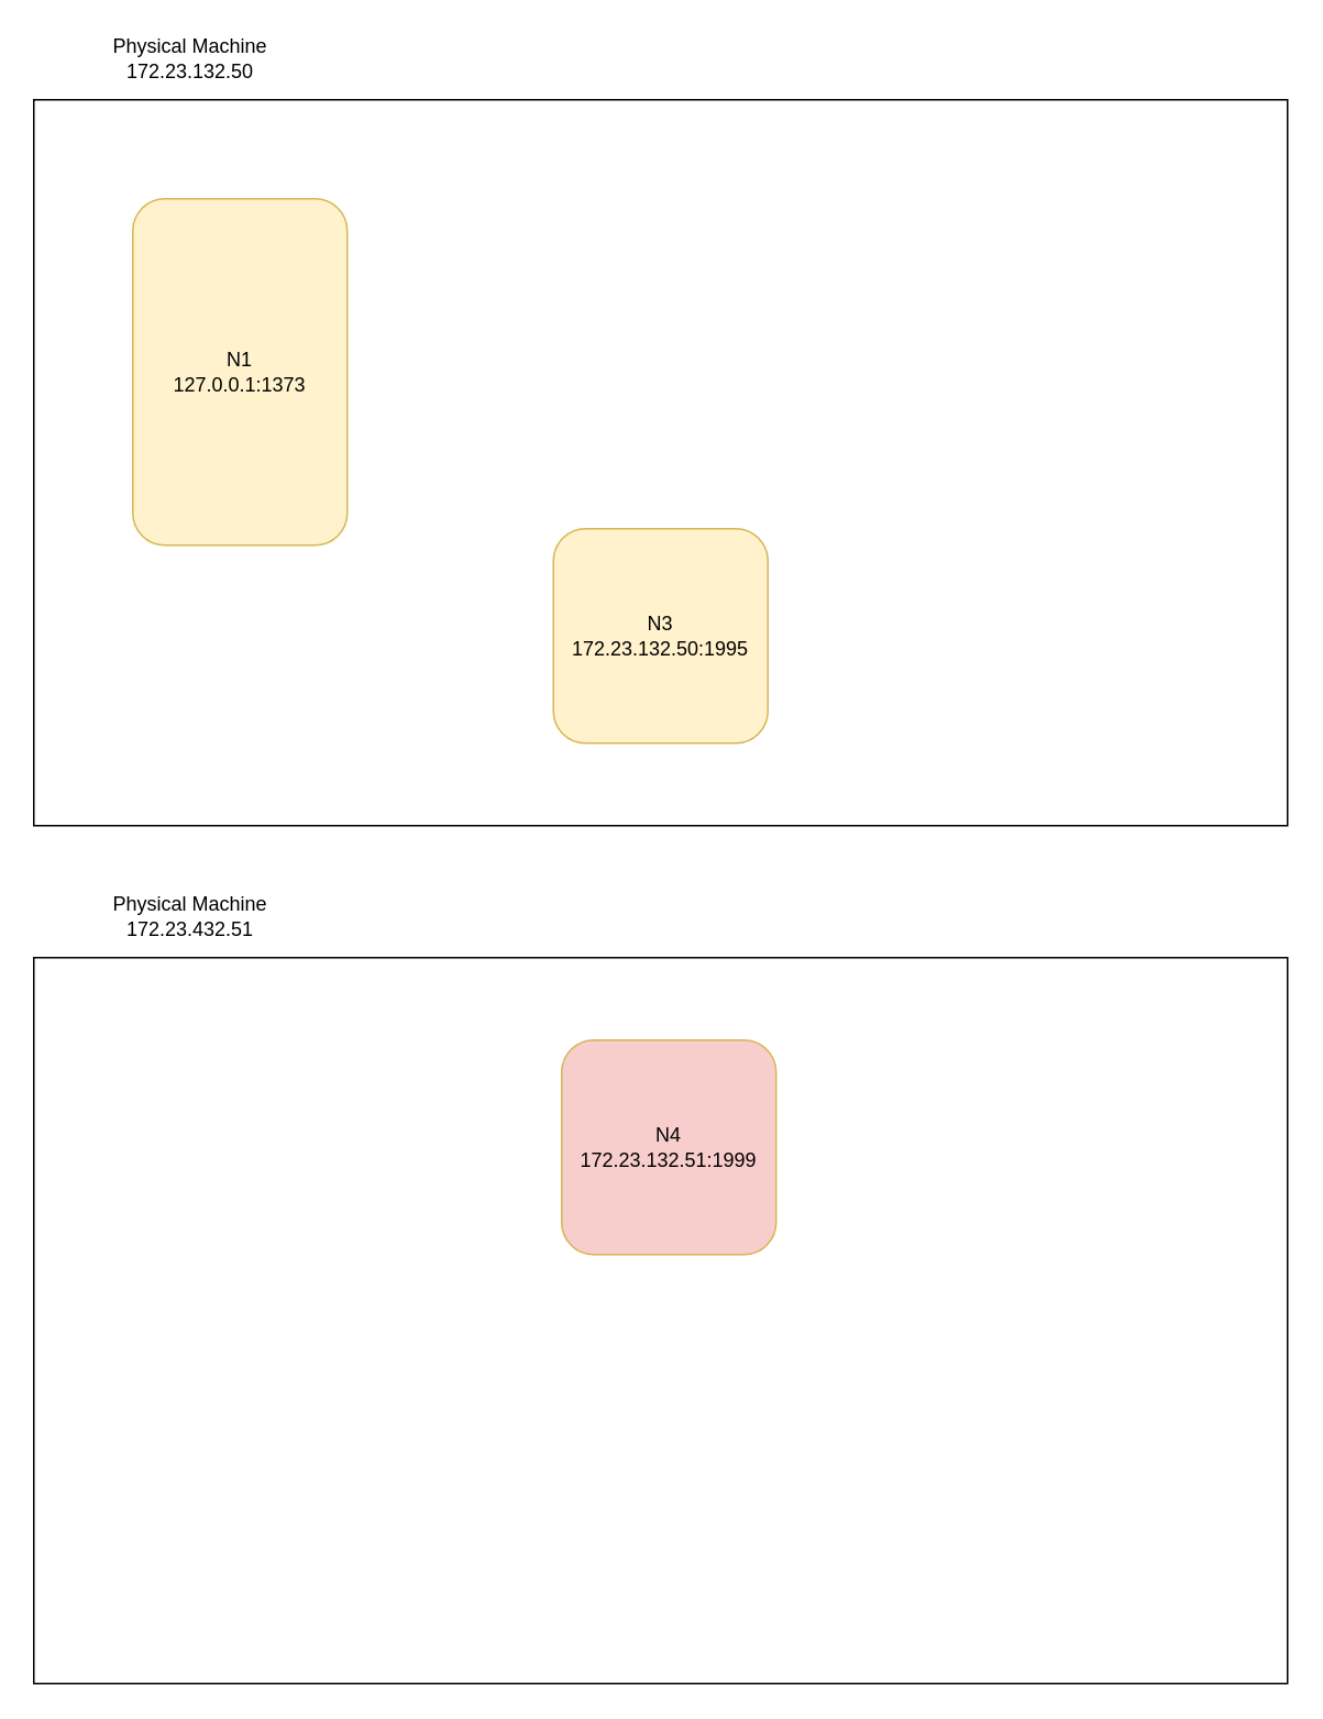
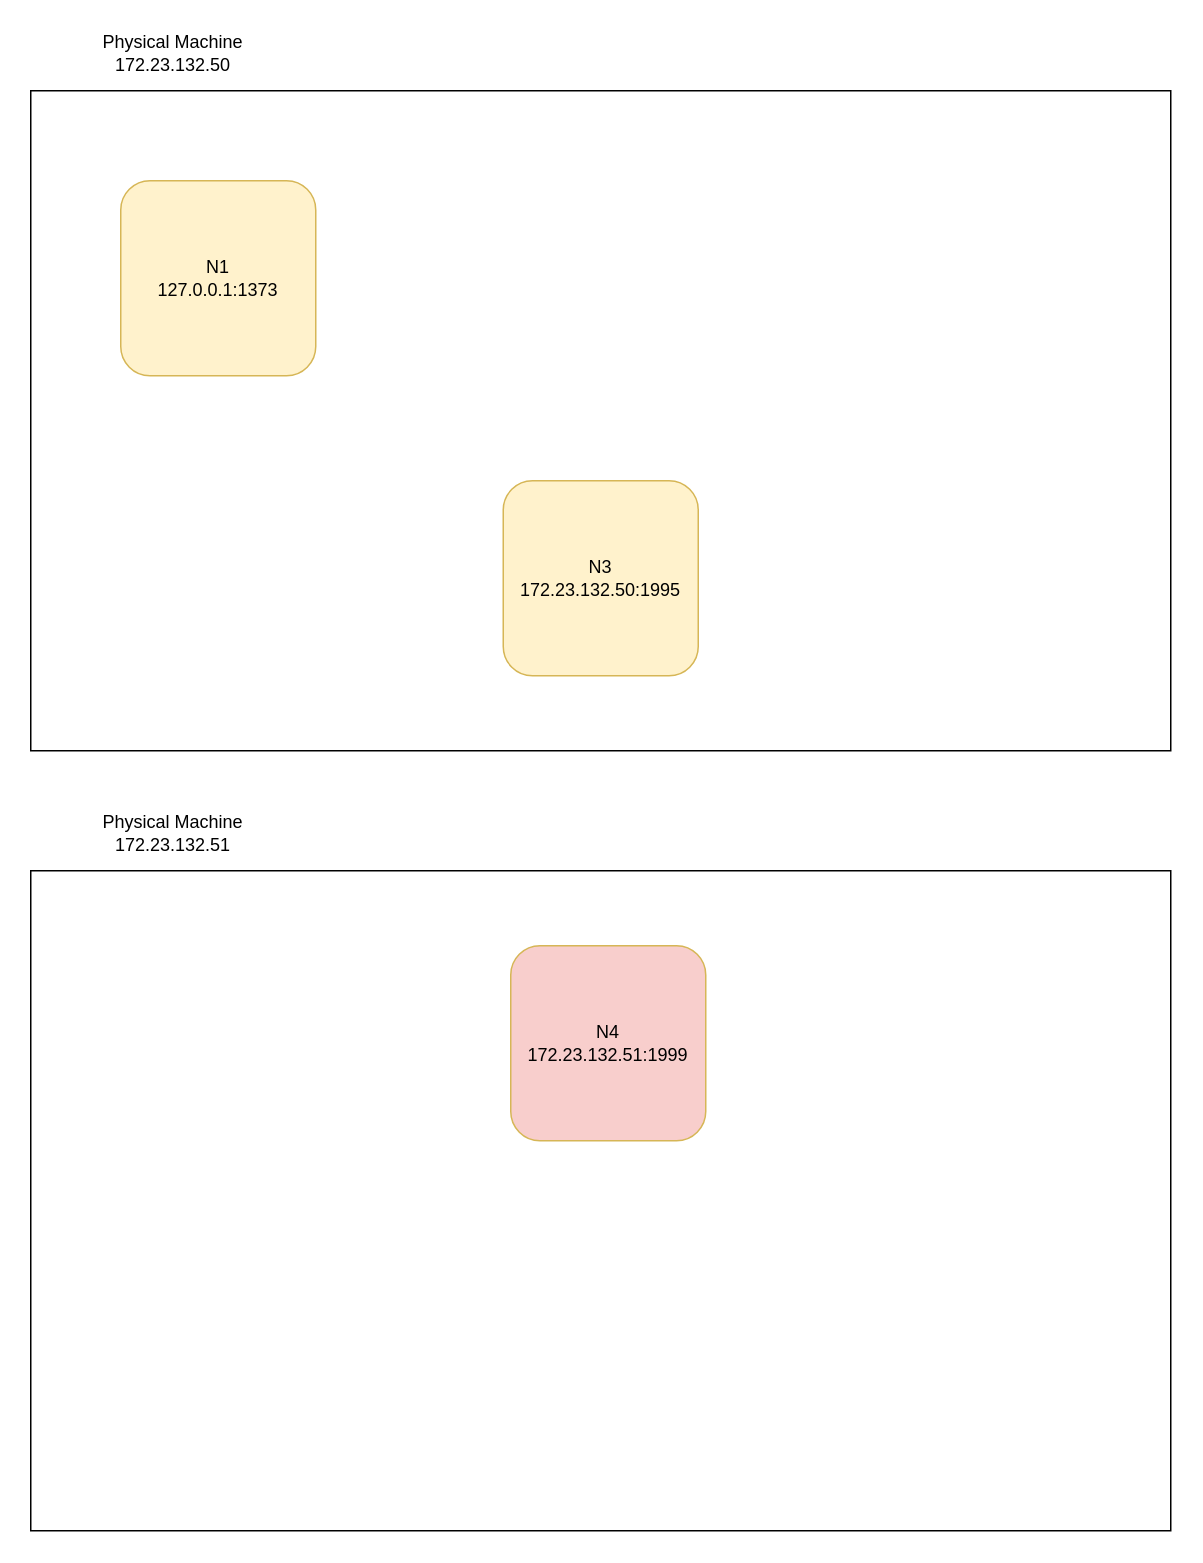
  <mxCell id="0" />
  <mxCell id="1" parent="0" />
  <mxCell id="2" value="" style="rounded=0;whiteSpace=wrap;html=1;shadow=0;glass=0;comic=0;gradientColor=none;fillColor=none;" vertex="1" parent="1"><mxGeometry x="20" y="60" width="760" height="440" as="geometry" /></mxCell>
- <mxCell id="3" value="N1&lt;br&gt;127.0.0.1:1373" style="rounded=1;whiteSpace=wrap;html=1;fillColor=#fff2cc;strokeColor=#d6b656;gradientColor=none;glass=0;comic=0;shadow=0;" vertex="1" parent="1"><mxGeometry x="80" y="120" width="130" height="210" as="geometry" /></mxCell>
+ <mxCell id="3" value="N1&lt;br&gt;127.0.0.1:1373" style="rounded=1;whiteSpace=wrap;html=1;fillColor=#fff2cc;strokeColor=#d6b656;gradientColor=none;glass=0;comic=0;shadow=0;" vertex="1" parent="1"><mxGeometry x="80" y="120" width="130" height="130" as="geometry" /></mxCell>
  <mxCell id="4" value="N3&lt;br&gt;172.23.132.50:1995" style="rounded=1;whiteSpace=wrap;html=1;fillColor=#fff2cc;strokeColor=#d6b656;" vertex="1" parent="1"><mxGeometry x="335" y="320" width="130" height="130" as="geometry" /></mxCell>
  <mxCell id="5" value="Physical Machine 172.23.132.50" style="text;html=1;strokeColor=none;fillColor=none;align=center;verticalAlign=middle;whiteSpace=wrap;rounded=0;shadow=0;glass=0;comic=0;" vertex="1" parent="1"><mxGeometry x="30" y="20" width="170" height="30" as="geometry" /></mxCell>
  <mxCell id="6" value="" style="rounded=0;whiteSpace=wrap;html=1;shadow=0;glass=0;comic=0;gradientColor=none;fillColor=none;" vertex="1" parent="1"><mxGeometry x="20" y="580" width="760" height="440" as="geometry" /></mxCell>
  <mxCell id="7" value="N4&lt;br&gt;172.23.132.51:1999" style="rounded=1;whiteSpace=wrap;html=1;fillColor=#f8cecc;strokeColor=#d6b656;" vertex="1" parent="1"><mxGeometry x="340" y="630" width="130" height="130" as="geometry" /></mxCell>
- <mxCell id="8" value="Physical Machine 172.23.432.51" style="text;html=1;strokeColor=none;fillColor=none;align=center;verticalAlign=middle;whiteSpace=wrap;rounded=0;shadow=0;glass=0;comic=0;" vertex="1" parent="1"><mxGeometry x="30" y="540" width="170" height="30" as="geometry" /></mxCell>
+ <mxCell id="8" value="Physical Machine 172.23.132.51" style="text;html=1;strokeColor=none;fillColor=none;align=center;verticalAlign=middle;whiteSpace=wrap;rounded=0;shadow=0;glass=0;comic=0;" vertex="1" parent="1"><mxGeometry x="30" y="540" width="170" height="30" as="geometry" /></mxCell>
